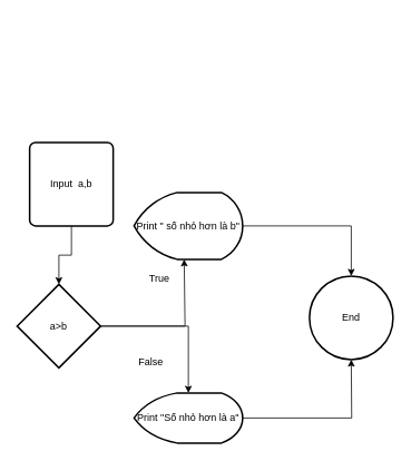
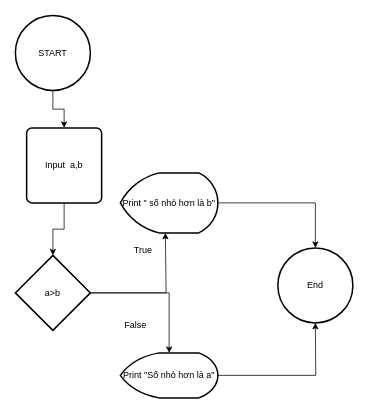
  <mxCell id="0" />
  <mxCell id="1" parent="0" />
+ <mxCell id="2" style="edgeStyle=orthogonalEdgeStyle;rounded=0;orthogonalLoop=1;jettySize=auto;html=1;entryX=0.5;entryY=0;entryDx=0;entryDy=0;" edge="1" parent="1" source="3" target="5"><mxGeometry relative="1" as="geometry" /></mxCell>
+ <mxCell id="3" value="START" style="strokeWidth=2;html=1;shape=mxgraph.flowchart.start_2;whiteSpace=wrap;" vertex="1" parent="1"><mxGeometry x="20" y="20" width="100" height="100" as="geometry" /></mxCell>
  <mxCell id="4" style="edgeStyle=orthogonalEdgeStyle;rounded=0;orthogonalLoop=1;jettySize=auto;html=1;" edge="1" parent="1" source="5" target="8"><mxGeometry relative="1" as="geometry"><mxPoint x="70" y="350" as="targetPoint" /></mxGeometry></mxCell>
  <mxCell id="5" value="Input&amp;nbsp; a,b" style="rounded=1;whiteSpace=wrap;html=1;absoluteArcSize=1;arcSize=14;strokeWidth=2;" vertex="1" parent="1"><mxGeometry x="35" y="170" width="100" height="100" as="geometry" /></mxCell>
  <mxCell id="6" style="edgeStyle=orthogonalEdgeStyle;rounded=0;orthogonalLoop=1;jettySize=auto;html=1;" edge="1" parent="1" source="8"><mxGeometry relative="1" as="geometry"><mxPoint x="220" y="310" as="targetPoint" /><Array as="points"><mxPoint x="221" y="390" /></Array></mxGeometry></mxCell>
  <mxCell id="7" style="edgeStyle=orthogonalEdgeStyle;rounded=0;orthogonalLoop=1;jettySize=auto;html=1;" edge="1" parent="1" source="8" target="13"><mxGeometry relative="1" as="geometry"><mxPoint x="220" y="470" as="targetPoint" /></mxGeometry></mxCell>
  <mxCell id="8" value="a&amp;gt;b" style="strokeWidth=2;html=1;shape=mxgraph.flowchart.decision;whiteSpace=wrap;" vertex="1" parent="1"><mxGeometry x="20" y="340" width="100" height="100" as="geometry" /></mxCell>
  <mxCell id="9" value="True" style="text;html=1;align=center;verticalAlign=middle;resizable=0;points=[];autosize=1;strokeColor=none;fillColor=none;" vertex="1" parent="1"><mxGeometry x="165" y="318" width="50" height="30" as="geometry" /></mxCell>
  <mxCell id="10" style="edgeStyle=orthogonalEdgeStyle;rounded=0;orthogonalLoop=1;jettySize=auto;html=1;" edge="1" parent="1" source="11" target="14"><mxGeometry relative="1" as="geometry"><mxPoint x="420" y="340" as="targetPoint" /></mxGeometry></mxCell>
  <mxCell id="11" value="Print &quot; số nhỏ hơn là b&quot;" style="strokeWidth=2;html=1;shape=mxgraph.flowchart.display;whiteSpace=wrap;" vertex="1" parent="1"><mxGeometry x="160" y="230" width="130" height="80" as="geometry" /></mxCell>
  <mxCell id="12" style="edgeStyle=orthogonalEdgeStyle;rounded=0;orthogonalLoop=1;jettySize=auto;html=1;" edge="1" parent="1" source="13"><mxGeometry relative="1" as="geometry"><mxPoint x="420" y="430" as="targetPoint" /></mxGeometry></mxCell>
  <mxCell id="13" value="Print &quot;Số nhỏ hơn là a&quot;" style="strokeWidth=2;html=1;shape=mxgraph.flowchart.display;whiteSpace=wrap;" vertex="1" parent="1"><mxGeometry x="160" y="470" width="130" height="60" as="geometry" /></mxCell>
  <mxCell id="14" value="End" style="strokeWidth=2;html=1;shape=mxgraph.flowchart.start_2;whiteSpace=wrap;" vertex="1" parent="1"><mxGeometry x="370" y="330" width="100" height="100" as="geometry" /></mxCell>
  <mxCell id="15" value="False" style="text;html=1;align=center;verticalAlign=middle;resizable=0;points=[];autosize=1;strokeColor=none;fillColor=none;" vertex="1" parent="1"><mxGeometry x="155" y="418" width="50" height="30" as="geometry" /></mxCell>
